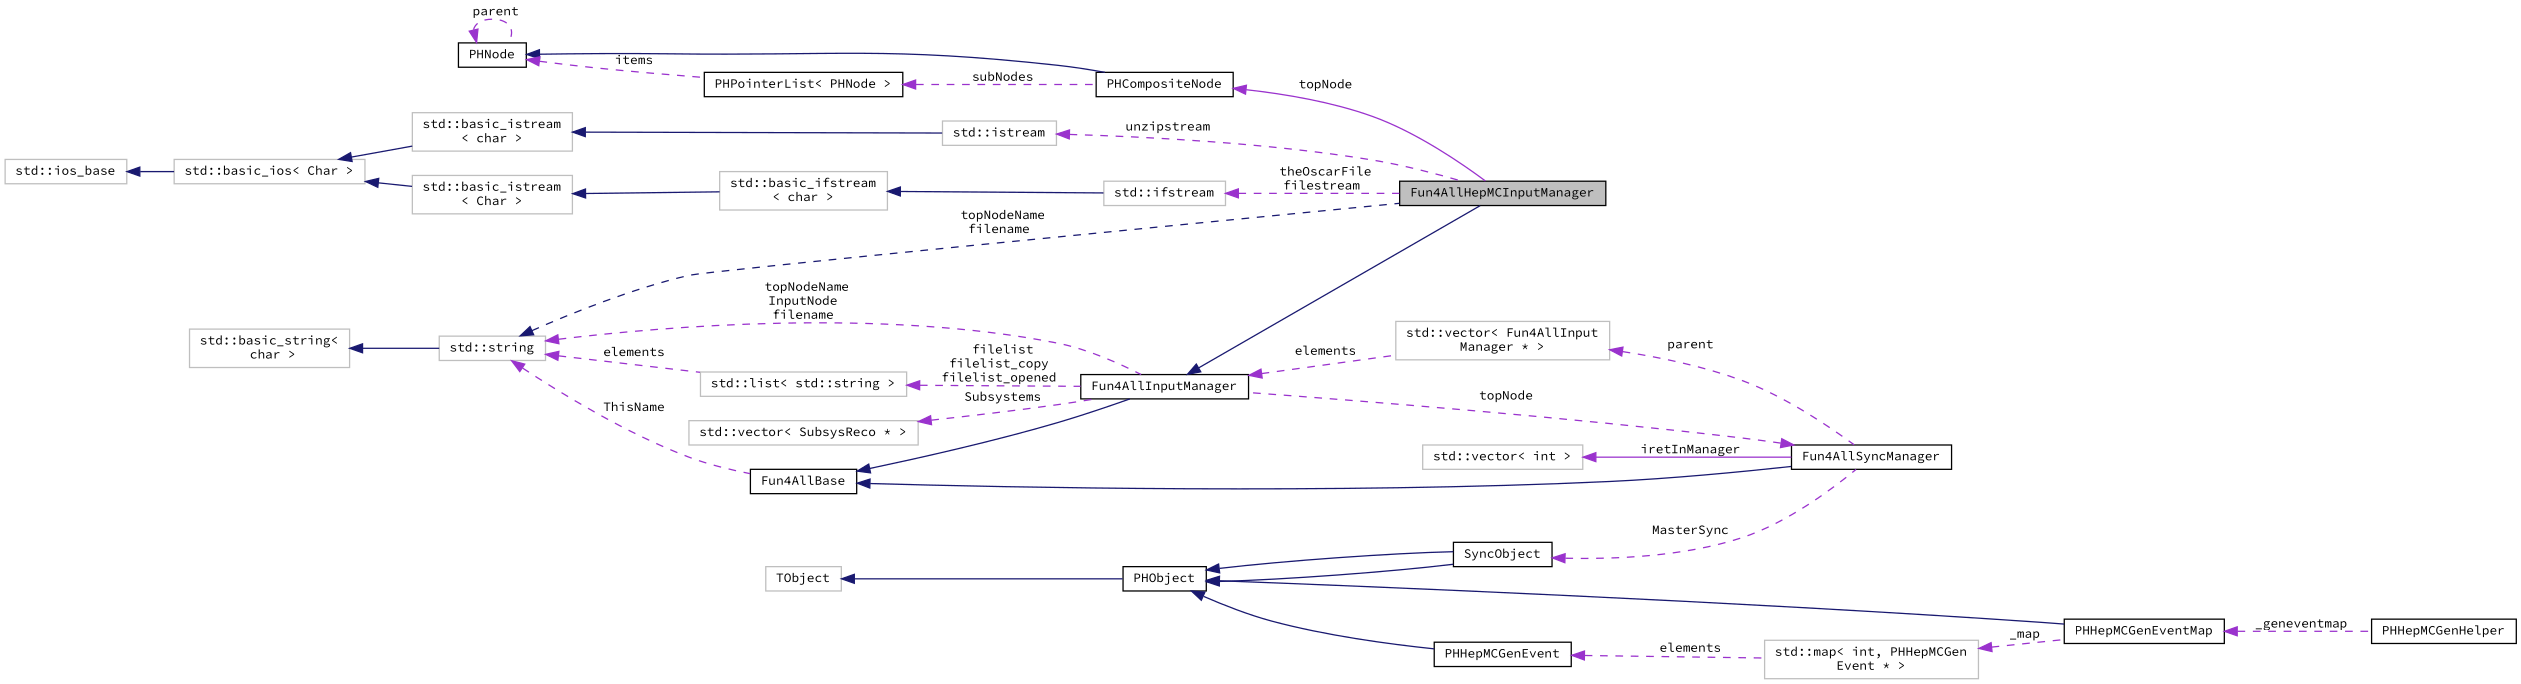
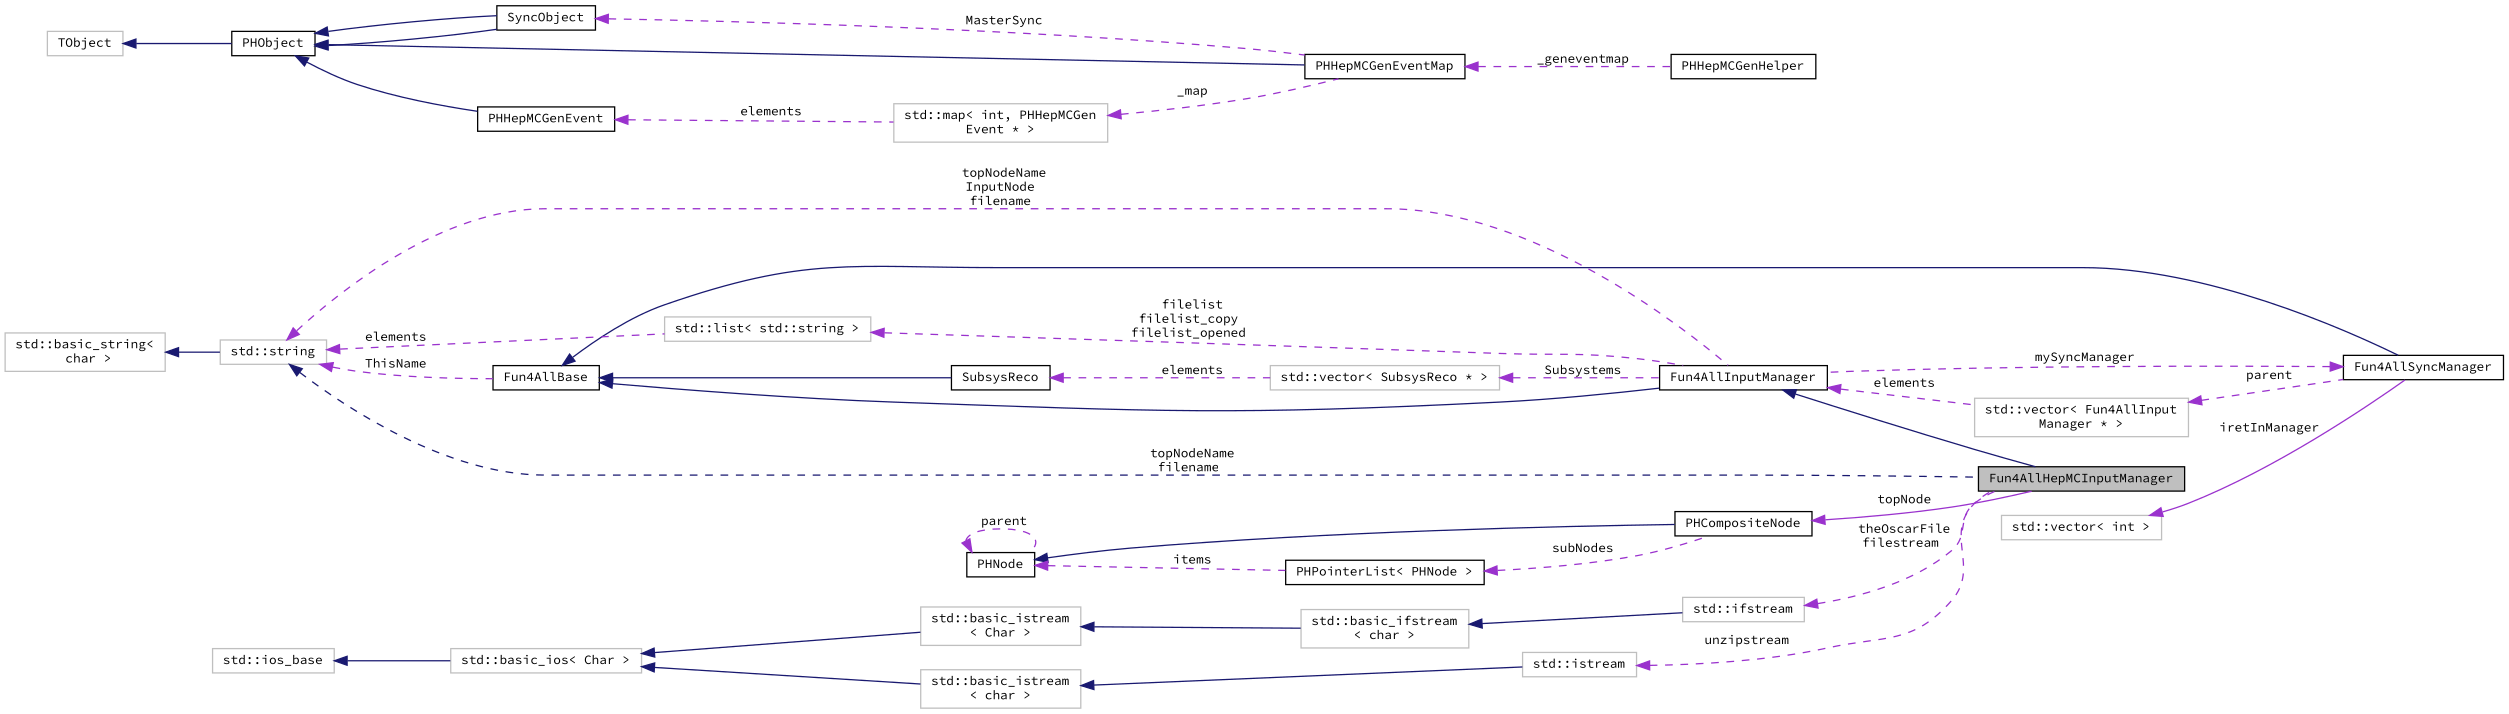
  digraph {
    fontname="Source Code Pro"
    rankdir=LR
    node [color=grey75 fontname="Source Code Pro" fontsize=10 shape=record]
    edge [color=darkorchid3 dir=back fontname="Source Code Pro" fontsize=10 labelfontname=FreeSans labelfontsize=10 style=solid]
    n1 [color=black fillcolor=grey75 fontcolor=black height=0.2 label=Fun4AllHepMCInputManager style=filled width=0.4]
    n2 [color=black height=0.2 label=Fun4AllInputManager width=0.4]
    n3 [height=0.2 label="std::vector\< Fun4AllInput\lManager * \>" width=0.4]
    n4 [color=black height=0.2 label=Fun4AllSyncManager width=0.4]
    n5 [color=black height=0.2 label=Fun4AllBase width=0.4]
+   n6 [color=black height=0.2 label=SubsysReco width=0.4]
    n7 [height=0.2 label="std::vector\< SubsysReco * \>" width=0.4]
    n8 [height=0.2 label="std::string" width=0.4]
    n9 [height=0.2 label="std::list\< std::string \>" width=0.4]
    n10 [color=black height=0.2 label=PHNode width=0.4]
    n11 [color=black height=0.2 label=PHCompositeNode width=0.4]
    n12 [color=black height=0.2 label="PHPointerList\< PHNode \>" width=0.4]
    n13 [height=0.2 label="std::basic_string\<\l char \>" width=0.4]
    n14 [color=black height=0.2 label=SyncObject width=0.4]
    n15 [color=black height=0.2 label=PHObject width=0.4]
    n16 [color=black height=0.2 label=PHHepMCGenEventMap width=0.4]
    n17 [color=black height=0.2 label=PHHepMCGenEvent width=0.4]
    n18 [color=black height=0.2 label=PHHepMCGenHelper width=0.4]
    n19 [height=0.2 label="std::map\< int, PHHepMCGen\lEvent * \>" width=0.4]
    n20 [height=0.2 label=TObject width=0.4]
    n21 [height=0.2 label="std::vector\< int \>" width=0.4]
    n22 [height=0.2 label="std::istream" width=0.4]
    n23 [height=0.2 label="std::basic_istream\l\< char \>" width=0.4]
    n24 [height=0.2 label="std::basic_ios\< Char \>" width=0.4]
    n25 [height=0.2 label="std::basic_istream\l\< Char \>" width=0.4]
    n26 [height=0.2 label="std::basic_ifstream\l\< char \>" width=0.4]
    n27 [height=0.2 label="std::ios_base" width=0.4]
    n28 [height=0.2 label="std::ifstream" width=0.4]
    n2 -> n1 [color=midnightblue]
    n2 -> n3 [label=" elements" style=dashed]
    n3 -> n4 [label=" parent" style=dashed]
-   n4 -> n2 [label=" topNode" style=dashed]
+   n4 -> n2 [label=" mySyncManager" style=dashed]
    n5 -> n2 [color=midnightblue]
    n5 -> n4 [color=midnightblue]
+   n5 -> n6 [color=midnightblue]
+   n6 -> n7 [label=" elements" style=dashed]
    n7 -> n2 [label=" Subsystems" style=dashed]
    n8 -> n1 [color=midnightblue label=" topNodeName\nfilename" style=dashed]
    n8 -> n2 [label=" topNodeName\nInputNode\nfilename" style=dashed]
    n8 -> n5 [label=" ThisName" style=dashed]
    n8 -> n9 [label=" elements" style=dashed]
    n9 -> n2 [label=" filelist\nfilelist_copy\nfilelist_opened" style=dashed]
    n10 -> n10 [label=" parent" style=dashed]
    n10 -> n11 [color=midnightblue]
    n10 -> n12 [label=" items" style=dashed]
    n11 -> n1 [label=" topNode"]
    n12 -> n11 [label=" subNodes" style=dashed]
    n13 -> n8 [color=midnightblue]
-   n14 -> n4 [label=" MasterSync" style=dashed]
+   n14 -> n16 [label=" MasterSync" style=dashed]
    n15 -> n14 [color=midnightblue]
    n15 -> n14 [color=midnightblue]
    n15 -> n16 [color=midnightblue]
    n15 -> n17 [color=midnightblue]
    n16 -> n18 [label=" _geneventmap" style=dashed]
    n17 -> n19 [label=" elements" style=dashed]
    n19 -> n16 [label=" _map" style=dashed]
    n20 -> n15 [color=midnightblue]
    n21 -> n4 [label=" iretInManager"]
    n22 -> n1 [label=" unzipstream" style=dashed]
    n23 -> n22 [color=midnightblue]
    n24 -> n23 [color=midnightblue]
    n24 -> n25 [color=midnightblue]
    n25 -> n26 [color=midnightblue]
    n26 -> n28 [color=midnightblue]
    n27 -> n24 [color=midnightblue]
    n28 -> n1 [label=" theOscarFile\nfilestream" style=dashed]
  }
